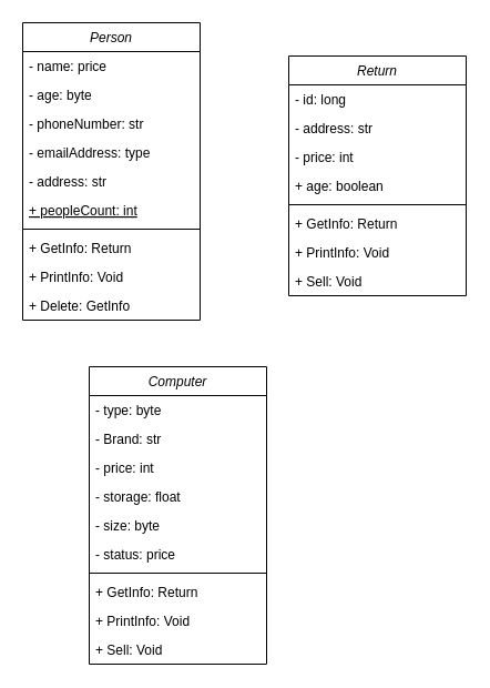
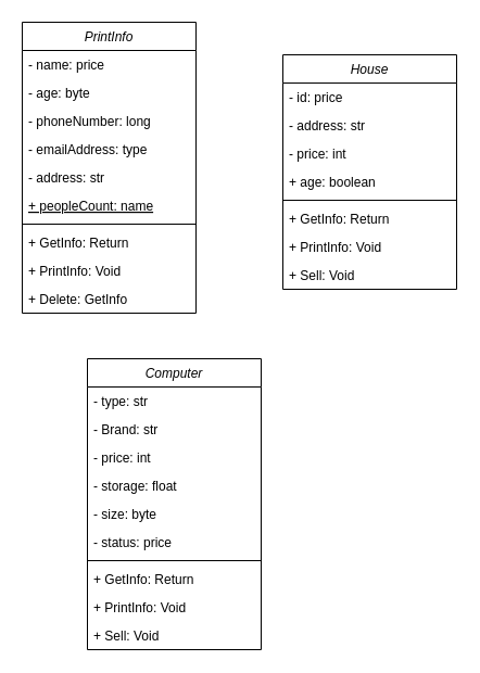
  <mxCell id="0" />
  <mxCell id="1" parent="0" />
- <mxCell id="2" value="Person" style="swimlane;fontStyle=2;align=center;verticalAlign=top;childLayout=stackLayout;horizontal=1;startSize=26;horizontalStack=0;resizeParent=1;resizeLast=0;collapsible=1;marginBottom=0;rounded=0;shadow=0;strokeWidth=1;" parent="1" vertex="1"><mxGeometry x="20" y="20" width="160" height="268" as="geometry"><mxRectangle x="230" y="140" width="160" height="26" as="alternateBounds" /></mxGeometry></mxCell>
+ <mxCell id="2" value="PrintInfo" style="swimlane;fontStyle=2;align=center;verticalAlign=top;childLayout=stackLayout;horizontal=1;startSize=26;horizontalStack=0;resizeParent=1;resizeLast=0;collapsible=1;marginBottom=0;rounded=0;shadow=0;strokeWidth=1;" parent="1" vertex="1"><mxGeometry x="20" y="20" width="160" height="268" as="geometry"><mxRectangle x="230" y="140" width="160" height="26" as="alternateBounds" /></mxGeometry></mxCell>
  <mxCell id="3" value="- name: price" style="text;align=left;verticalAlign=top;spacingLeft=4;spacingRight=4;overflow=hidden;rotatable=0;points=[[0,0.5],[1,0.5]];portConstraint=eastwest;" parent="2" vertex="1"><mxGeometry y="26" width="160" height="26" as="geometry" /></mxCell>
  <mxCell id="4" value="- age: byte" style="text;align=left;verticalAlign=top;spacingLeft=4;spacingRight=4;overflow=hidden;rotatable=0;points=[[0,0.5],[1,0.5]];portConstraint=eastwest;" parent="2" vertex="1"><mxGeometry y="52" width="160" height="26" as="geometry" /></mxCell>
- <mxCell id="5" value="- phoneNumber: str" style="text;align=left;verticalAlign=top;spacingLeft=4;spacingRight=4;overflow=hidden;rotatable=0;points=[[0,0.5],[1,0.5]];portConstraint=eastwest;rounded=0;shadow=0;html=0;" parent="2" vertex="1"><mxGeometry y="78" width="160" height="26" as="geometry" /></mxCell>
+ <mxCell id="5" value="- phoneNumber: long" style="text;align=left;verticalAlign=top;spacingLeft=4;spacingRight=4;overflow=hidden;rotatable=0;points=[[0,0.5],[1,0.5]];portConstraint=eastwest;rounded=0;shadow=0;html=0;" parent="2" vertex="1"><mxGeometry y="78" width="160" height="26" as="geometry" /></mxCell>
  <mxCell id="6" value="- emailAddress: type" style="text;align=left;verticalAlign=top;spacingLeft=4;spacingRight=4;overflow=hidden;rotatable=0;points=[[0,0.5],[1,0.5]];portConstraint=eastwest;rounded=0;shadow=0;html=0;" parent="2" vertex="1"><mxGeometry y="104" width="160" height="26" as="geometry" /></mxCell>
  <mxCell id="7" value="- address: str" style="text;align=left;verticalAlign=top;spacingLeft=4;spacingRight=4;overflow=hidden;rotatable=0;points=[[0,0.5],[1,0.5]];portConstraint=eastwest;" parent="2" vertex="1"><mxGeometry y="130" width="160" height="26" as="geometry" /></mxCell>
- <mxCell id="8" value="+ peopleCount: int" style="text;align=left;verticalAlign=top;spacingLeft=4;spacingRight=4;overflow=hidden;rotatable=0;points=[[0,0.5],[1,0.5]];portConstraint=eastwest;fontStyle=4" parent="2" vertex="1"><mxGeometry y="156" width="160" height="26" as="geometry" /></mxCell>
+ <mxCell id="8" value="+ peopleCount: name" style="text;align=left;verticalAlign=top;spacingLeft=4;spacingRight=4;overflow=hidden;rotatable=0;points=[[0,0.5],[1,0.5]];portConstraint=eastwest;fontStyle=4" parent="2" vertex="1"><mxGeometry y="156" width="160" height="26" as="geometry" /></mxCell>
  <mxCell id="9" value="" style="line;html=1;strokeWidth=1;align=left;verticalAlign=middle;spacingTop=-1;spacingLeft=3;spacingRight=3;rotatable=0;labelPosition=right;points=[];portConstraint=eastwest;" parent="2" vertex="1"><mxGeometry y="182" width="160" height="8" as="geometry" /></mxCell>
  <mxCell id="10" value="+ GetInfo: Return" style="text;align=left;verticalAlign=top;spacingLeft=4;spacingRight=4;overflow=hidden;rotatable=0;points=[[0,0.5],[1,0.5]];portConstraint=eastwest;" parent="2" vertex="1"><mxGeometry y="190" width="160" height="26" as="geometry" /></mxCell>
  <mxCell id="11" value="+ PrintInfo: Void" style="text;align=left;verticalAlign=top;spacingLeft=4;spacingRight=4;overflow=hidden;rotatable=0;points=[[0,0.5],[1,0.5]];portConstraint=eastwest;" parent="2" vertex="1"><mxGeometry y="216" width="160" height="26" as="geometry" /></mxCell>
  <mxCell id="12" value="+ Delete: GetInfo" style="text;align=left;verticalAlign=top;spacingLeft=4;spacingRight=4;overflow=hidden;rotatable=0;points=[[0,0.5],[1,0.5]];portConstraint=eastwest;" parent="2" vertex="1"><mxGeometry y="242" width="160" height="26" as="geometry" /></mxCell>
- <mxCell id="13" value="Return" style="swimlane;fontStyle=2;align=center;verticalAlign=top;childLayout=stackLayout;horizontal=1;startSize=26;horizontalStack=0;resizeParent=1;resizeLast=0;collapsible=1;marginBottom=0;rounded=0;shadow=0;strokeWidth=1;" parent="1" vertex="1"><mxGeometry x="260" y="50" width="160" height="216" as="geometry"><mxRectangle x="230" y="140" width="160" height="26" as="alternateBounds" /></mxGeometry></mxCell>
- <mxCell id="14" value="- id: long " style="text;align=left;verticalAlign=top;spacingLeft=4;spacingRight=4;overflow=hidden;rotatable=0;points=[[0,0.5],[1,0.5]];portConstraint=eastwest;" parent="13" vertex="1"><mxGeometry y="26" width="160" height="26" as="geometry" /></mxCell>
+ <mxCell id="13" value="House" style="swimlane;fontStyle=2;align=center;verticalAlign=top;childLayout=stackLayout;horizontal=1;startSize=26;horizontalStack=0;resizeParent=1;resizeLast=0;collapsible=1;marginBottom=0;rounded=0;shadow=0;strokeWidth=1;" parent="1" vertex="1"><mxGeometry x="260" y="50" width="160" height="216" as="geometry"><mxRectangle x="230" y="140" width="160" height="26" as="alternateBounds" /></mxGeometry></mxCell>
+ <mxCell id="14" value="- id: price " style="text;align=left;verticalAlign=top;spacingLeft=4;spacingRight=4;overflow=hidden;rotatable=0;points=[[0,0.5],[1,0.5]];portConstraint=eastwest;" parent="13" vertex="1"><mxGeometry y="26" width="160" height="26" as="geometry" /></mxCell>
  <mxCell id="15" value="- address: str" style="text;align=left;verticalAlign=top;spacingLeft=4;spacingRight=4;overflow=hidden;rotatable=0;points=[[0,0.5],[1,0.5]];portConstraint=eastwest;" parent="13" vertex="1"><mxGeometry y="52" width="160" height="26" as="geometry" /></mxCell>
  <mxCell id="16" value="- price: int" style="text;align=left;verticalAlign=top;spacingLeft=4;spacingRight=4;overflow=hidden;rotatable=0;points=[[0,0.5],[1,0.5]];portConstraint=eastwest;" parent="13" vertex="1"><mxGeometry y="78" width="160" height="26" as="geometry" /></mxCell>
  <mxCell id="17" value="+ age: boolean" style="text;align=left;verticalAlign=top;spacingLeft=4;spacingRight=4;overflow=hidden;rotatable=0;points=[[0,0.5],[1,0.5]];portConstraint=eastwest;" parent="13" vertex="1"><mxGeometry y="104" width="160" height="26" as="geometry" /></mxCell>
  <mxCell id="18" value="" style="line;html=1;strokeWidth=1;align=left;verticalAlign=middle;spacingTop=-1;spacingLeft=3;spacingRight=3;rotatable=0;labelPosition=right;points=[];portConstraint=eastwest;" parent="13" vertex="1"><mxGeometry y="130" width="160" height="8" as="geometry" /></mxCell>
  <mxCell id="19" value="+ GetInfo: Return" style="text;align=left;verticalAlign=top;spacingLeft=4;spacingRight=4;overflow=hidden;rotatable=0;points=[[0,0.5],[1,0.5]];portConstraint=eastwest;" parent="13" vertex="1"><mxGeometry y="138" width="160" height="26" as="geometry" /></mxCell>
  <mxCell id="20" value="+ PrintInfo: Void" style="text;align=left;verticalAlign=top;spacingLeft=4;spacingRight=4;overflow=hidden;rotatable=0;points=[[0,0.5],[1,0.5]];portConstraint=eastwest;" parent="13" vertex="1"><mxGeometry y="164" width="160" height="26" as="geometry" /></mxCell>
  <mxCell id="21" value="+ Sell: Void" style="text;align=left;verticalAlign=top;spacingLeft=4;spacingRight=4;overflow=hidden;rotatable=0;points=[[0,0.5],[1,0.5]];portConstraint=eastwest;" parent="13" vertex="1"><mxGeometry y="190" width="160" height="26" as="geometry" /></mxCell>
  <mxCell id="22" value="Computer" style="swimlane;fontStyle=2;align=center;verticalAlign=top;childLayout=stackLayout;horizontal=1;startSize=26;horizontalStack=0;resizeParent=1;resizeLast=0;collapsible=1;marginBottom=0;rounded=0;shadow=0;strokeWidth=1;" parent="1" vertex="1"><mxGeometry x="80" y="330" width="160" height="268" as="geometry"><mxRectangle x="230" y="140" width="160" height="26" as="alternateBounds" /></mxGeometry></mxCell>
- <mxCell id="23" value="- type: byte" style="text;align=left;verticalAlign=top;spacingLeft=4;spacingRight=4;overflow=hidden;rotatable=0;points=[[0,0.5],[1,0.5]];portConstraint=eastwest;" parent="22" vertex="1"><mxGeometry y="26" width="160" height="26" as="geometry" /></mxCell>
+ <mxCell id="23" value="- type: str" style="text;align=left;verticalAlign=top;spacingLeft=4;spacingRight=4;overflow=hidden;rotatable=0;points=[[0,0.5],[1,0.5]];portConstraint=eastwest;" parent="22" vertex="1"><mxGeometry y="26" width="160" height="26" as="geometry" /></mxCell>
  <mxCell id="24" value="- Brand: str" style="text;align=left;verticalAlign=top;spacingLeft=4;spacingRight=4;overflow=hidden;rotatable=0;points=[[0,0.5],[1,0.5]];portConstraint=eastwest;" parent="22" vertex="1"><mxGeometry y="52" width="160" height="26" as="geometry" /></mxCell>
  <mxCell id="25" value="- price: int" style="text;align=left;verticalAlign=top;spacingLeft=4;spacingRight=4;overflow=hidden;rotatable=0;points=[[0,0.5],[1,0.5]];portConstraint=eastwest;" parent="22" vertex="1"><mxGeometry y="78" width="160" height="26" as="geometry" /></mxCell>
  <mxCell id="26" value="- storage: float" style="text;align=left;verticalAlign=top;spacingLeft=4;spacingRight=4;overflow=hidden;rotatable=0;points=[[0,0.5],[1,0.5]];portConstraint=eastwest;" parent="22" vertex="1"><mxGeometry y="104" width="160" height="26" as="geometry" /></mxCell>
  <mxCell id="27" value="- size: byte" style="text;align=left;verticalAlign=top;spacingLeft=4;spacingRight=4;overflow=hidden;rotatable=0;points=[[0,0.5],[1,0.5]];portConstraint=eastwest;" parent="22" vertex="1"><mxGeometry y="130" width="160" height="26" as="geometry" /></mxCell>
  <mxCell id="28" value="- status: price" style="text;align=left;verticalAlign=top;spacingLeft=4;spacingRight=4;overflow=hidden;rotatable=0;points=[[0,0.5],[1,0.5]];portConstraint=eastwest;" parent="22" vertex="1"><mxGeometry y="156" width="160" height="26" as="geometry" /></mxCell>
  <mxCell id="29" value="" style="line;html=1;strokeWidth=1;align=left;verticalAlign=middle;spacingTop=-1;spacingLeft=3;spacingRight=3;rotatable=0;labelPosition=right;points=[];portConstraint=eastwest;" parent="22" vertex="1"><mxGeometry y="182" width="160" height="8" as="geometry" /></mxCell>
  <mxCell id="30" value="+ GetInfo: Return" style="text;align=left;verticalAlign=top;spacingLeft=4;spacingRight=4;overflow=hidden;rotatable=0;points=[[0,0.5],[1,0.5]];portConstraint=eastwest;" parent="22" vertex="1"><mxGeometry y="190" width="160" height="26" as="geometry" /></mxCell>
  <mxCell id="31" value="+ PrintInfo: Void" style="text;align=left;verticalAlign=top;spacingLeft=4;spacingRight=4;overflow=hidden;rotatable=0;points=[[0,0.5],[1,0.5]];portConstraint=eastwest;" parent="22" vertex="1"><mxGeometry y="216" width="160" height="26" as="geometry" /></mxCell>
  <mxCell id="32" value="+ Sell: Void" style="text;align=left;verticalAlign=top;spacingLeft=4;spacingRight=4;overflow=hidden;rotatable=0;points=[[0,0.5],[1,0.5]];portConstraint=eastwest;" parent="22" vertex="1"><mxGeometry y="242" width="160" height="26" as="geometry" /></mxCell>
